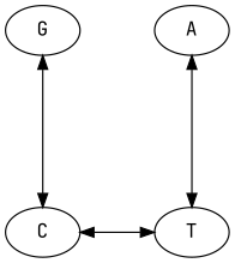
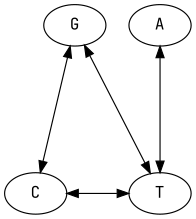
  digraph {
    fontname="JetBrains Mono"
    node [fontname="JetBrains Mono"]
    edge [dir=both fontname="JetBrains Mono" minlen=3]
    n1 [label=A]
    n2 [label=G]
    n3 [label=T]
    n4 [label=C]
    subgraph sub_1 {
      rank=same
      n1
      n2
    }
    subgraph sub_2 {
      rank=same
      n3
      n4
    }
    n1 -> n3
+   n2 -> n3
    n2 -> n4
    n4 -> n3
  }
